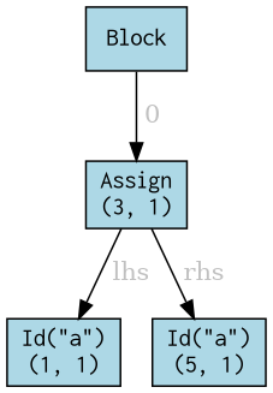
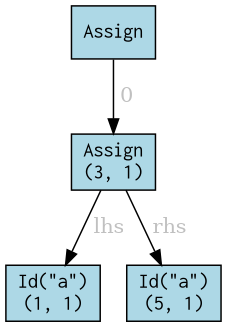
  digraph {
    node [fillcolor=lightblue fontname=Courier shape=box style=filled]
    edge [fontcolor=gray]
-   n1 [label=Block]
+   n1 [label=Assign]
    n2 [label="Assign\n(3, 1)"]
    n3 [label="Id(\"a\")\n(1, 1)"]
    n4 [label="Id(\"a\")\n(5, 1)"]
    n1 -> n2 [label=" 0"]
    n2 -> n3 [label=" lhs"]
    n2 -> n4 [label=" rhs"]
  }
